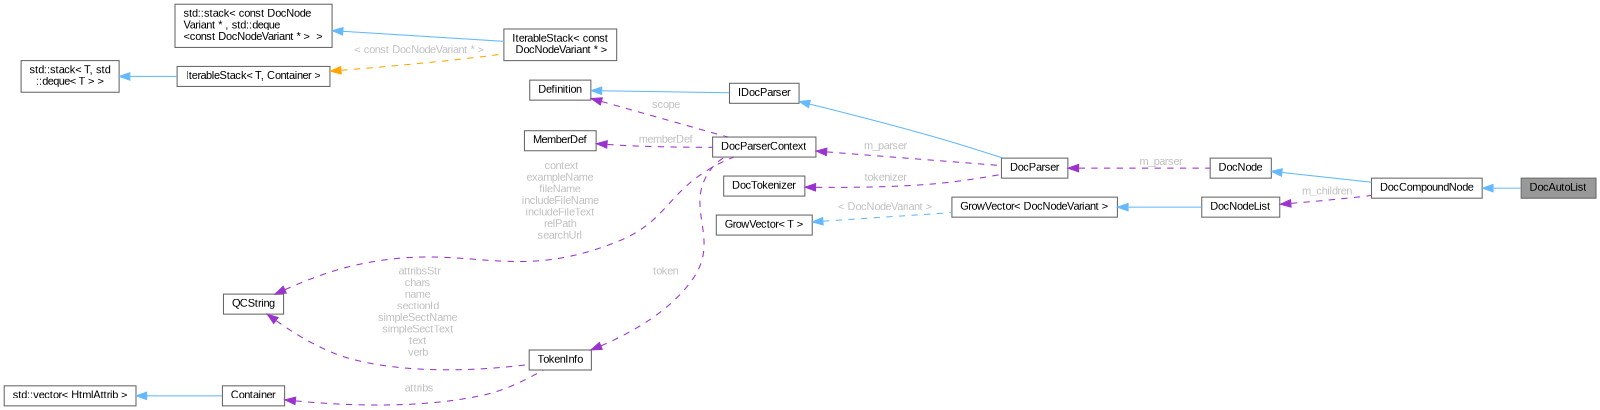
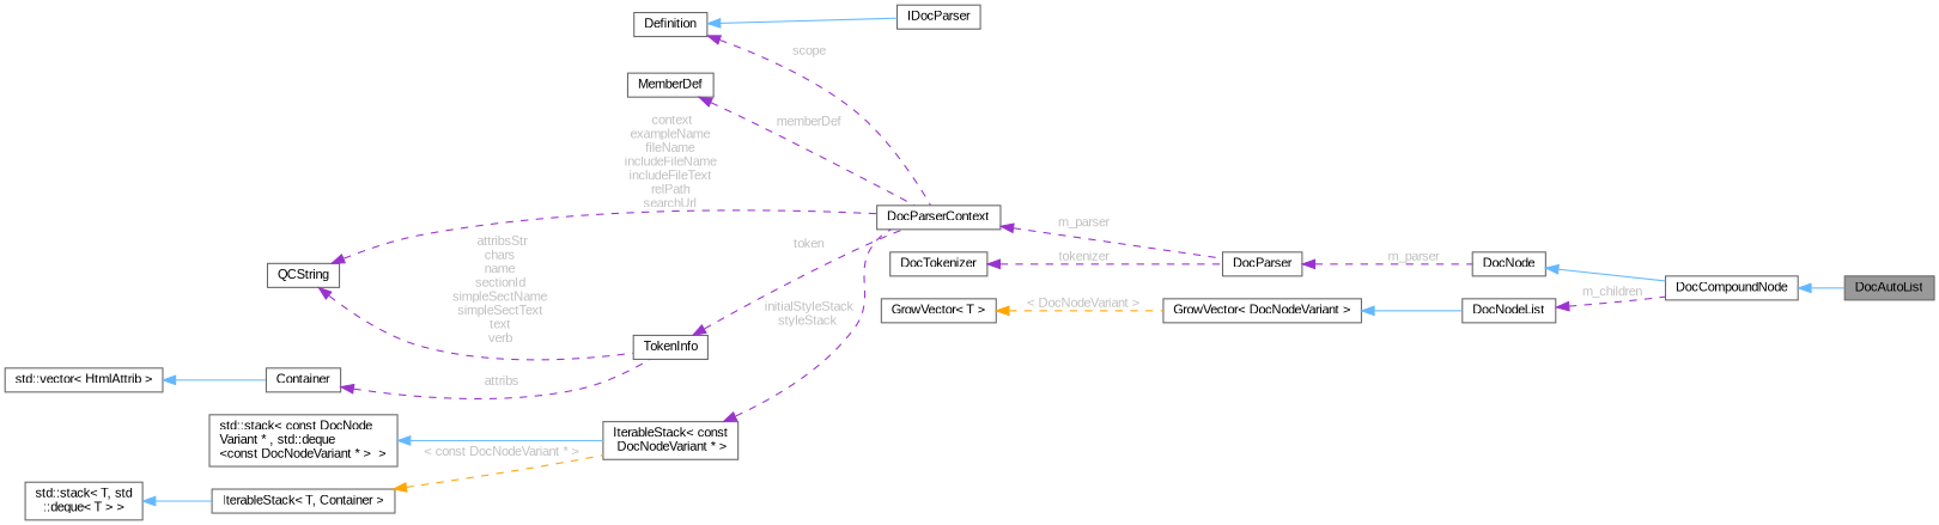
  digraph {
    fontname="Liberation Sans"
    rankdir=LR
    node [color=gray40 fillcolor=white fontname="Liberation Sans" fontsize=10 shape=box style=filled]
    edge [color=darkorchid3 dir=back fontname="Liberation Sans" fontsize=10 labelfontname=Helvetica labelfontsize=10 style=dashed fontcolor=grey]
    n1 [fillcolor=grey60 fontcolor=black height=0.2 label=DocAutoList width=0.4]
    n2 [height=0.2 label=DocCompoundNode width=0.4]
    n3 [height=0.2 label=DocNode width=0.4]
    n4 [height=0.2 label=DocParser width=0.4]
    n5 [height=0.2 label=IDocParser width=0.4]
    n6 [height=0.2 label=DocParserContext width=0.4]
    n7 [height=0.2 label=Definition width=0.4]
    n8 [height=0.2 label=MemberDef width=0.4]
    n9 [height=0.2 label=QCString width=0.4]
    n10 [height=0.2 label=TokenInfo width=0.4]
    n11 [height=0.2 label="IterableStack\< const\l DocNodeVariant * \>" width=0.4]
    n12 [height=0.2 label="std::stack\< const DocNode\lVariant * , std::deque\l\<const DocNodeVariant * \>  \>" width=0.4]
    n13 [height=0.2 label="IterableStack\< T, Container \>" width=0.4]
    n14 [height=0.2 label="std::stack\< T, std\l::deque\< T \> \>" width=0.4]
    n15 [height=0.2 label=Container width=0.4]
    n16 [height=0.2 label="std::vector\< HtmlAttrib \>" width=0.4]
    n17 [height=0.2 label=DocTokenizer width=0.4]
    n18 [height=0.2 label=DocNodeList width=0.4]
    n19 [height=0.2 label="GrowVector\< DocNodeVariant \>" width=0.4]
    n20 [height=0.2 label="GrowVector\< T \>" width=0.4]
    n2 -> n1 [color=steelblue1 style=solid fontcolor=""]
    n3 -> n2 [color=steelblue1 style=solid fontcolor=""]
    n4 -> n3 [label=" m_parser"]
-   n5 -> n4 [color=steelblue1 style=solid fontcolor=""]
    n6 -> n4 [label=" m_parser"]
    n7 -> n5 [color=steelblue1 style=solid fontcolor=""]
    n7 -> n6 [label=" scope"]
    n8 -> n6 [label=" memberDef"]
    n9 -> n6 [label=" context\nexampleName\nfileName\nincludeFileName\nincludeFileText\nrelPath\nsearchUrl"]
    n9 -> n10 [label=" attribsStr\nchars\nname\nsectionId\nsimpleSectName\nsimpleSectText\ntext\nverb"]
    n10 -> n6 [label=" token"]
+   n11 -> n6 [label=" initialStyleStack\nstyleStack"]
    n12 -> n11 [color=steelblue1 style=solid fontcolor=""]
    n13 -> n11 [color=orange label=" \< const DocNodeVariant * \>"]
    n14 -> n13 [color=steelblue1 style=solid fontcolor=""]
    n15 -> n10 [label=" attribs"]
    n16 -> n15 [color=steelblue1 style=solid fontcolor=""]
    n17 -> n4 [label=" tokenizer"]
    n18 -> n2 [label=" m_children"]
    n19 -> n18 [color=steelblue1 style=solid fontcolor=""]
-   n20 -> n19 [color=steelblue1 label=" \< DocNodeVariant \>"]
+   n20 -> n19 [color=orange label=" \< DocNodeVariant \>"]
  }
